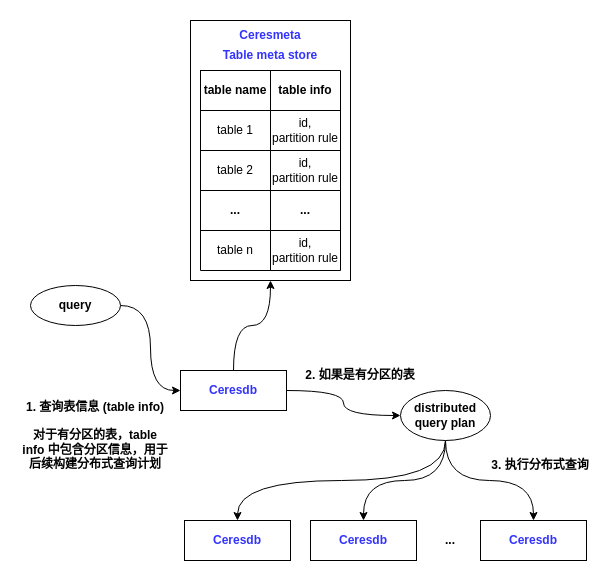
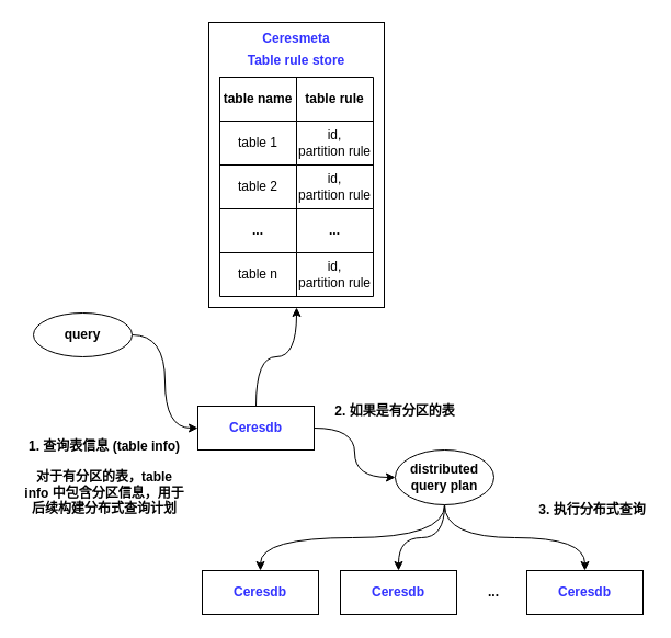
  <mxCell id="0" />
  <mxCell id="1" parent="0" />
  <mxCell id="2" value="" style="rounded=0;whiteSpace=wrap;html=1;" vertex="1" parent="1"><mxGeometry x="190" y="20" width="160" height="260" as="geometry" /></mxCell>
  <mxCell id="3" value="" style="shape=table;startSize=0;container=1;collapsible=0;childLayout=tableLayout;" vertex="1" parent="1"><mxGeometry x="200" y="70" width="140" height="120" as="geometry" /></mxCell>
  <mxCell id="4" value="" style="shape=tableRow;horizontal=0;startSize=0;swimlaneHead=0;swimlaneBody=0;strokeColor=inherit;top=0;left=0;bottom=0;right=0;collapsible=0;dropTarget=0;fillColor=none;points=[[0,0.5],[1,0.5]];portConstraint=eastwest;" vertex="1" parent="3"><mxGeometry width="140" height="40" as="geometry" /></mxCell>
  <mxCell id="5" value="&lt;b&gt;table name&lt;/b&gt;" style="shape=partialRectangle;html=1;whiteSpace=wrap;connectable=0;strokeColor=inherit;overflow=hidden;fillColor=none;top=0;left=0;bottom=0;right=0;pointerEvents=1;" vertex="1" parent="4"><mxGeometry width="70" height="40" as="geometry"><mxRectangle width="70" height="40" as="alternateBounds" /></mxGeometry></mxCell>
- <mxCell id="6" value="&lt;b&gt;table info&lt;/b&gt;" style="shape=partialRectangle;html=1;whiteSpace=wrap;connectable=0;strokeColor=inherit;overflow=hidden;fillColor=none;top=0;left=0;bottom=0;right=0;pointerEvents=1;" vertex="1" parent="4"><mxGeometry x="70" width="70" height="40" as="geometry"><mxRectangle width="70" height="40" as="alternateBounds" /></mxGeometry></mxCell>
+ <mxCell id="6" value="&lt;b&gt;table rule&lt;/b&gt;" style="shape=partialRectangle;html=1;whiteSpace=wrap;connectable=0;strokeColor=inherit;overflow=hidden;fillColor=none;top=0;left=0;bottom=0;right=0;pointerEvents=1;" vertex="1" parent="4"><mxGeometry x="70" width="70" height="40" as="geometry"><mxRectangle width="70" height="40" as="alternateBounds" /></mxGeometry></mxCell>
  <mxCell id="7" value="" style="shape=tableRow;horizontal=0;startSize=0;swimlaneHead=0;swimlaneBody=0;strokeColor=inherit;top=0;left=0;bottom=0;right=0;collapsible=0;dropTarget=0;fillColor=none;points=[[0,0.5],[1,0.5]];portConstraint=eastwest;" vertex="1" parent="3"><mxGeometry y="40" width="140" height="40" as="geometry" /></mxCell>
  <mxCell id="8" value="table 1" style="shape=partialRectangle;html=1;whiteSpace=wrap;connectable=0;strokeColor=inherit;overflow=hidden;fillColor=none;top=0;left=0;bottom=0;right=0;pointerEvents=1;" vertex="1" parent="7"><mxGeometry width="70" height="40" as="geometry"><mxRectangle width="70" height="40" as="alternateBounds" /></mxGeometry></mxCell>
  <mxCell id="9" value="&lt;div&gt;id, &lt;br&gt;&lt;/div&gt;&lt;div&gt;partition rule&lt;br&gt;&lt;/div&gt;" style="shape=partialRectangle;html=1;whiteSpace=wrap;connectable=0;strokeColor=inherit;overflow=hidden;fillColor=none;top=0;left=0;bottom=0;right=0;pointerEvents=1;" vertex="1" parent="7"><mxGeometry x="70" width="70" height="40" as="geometry"><mxRectangle width="70" height="40" as="alternateBounds" /></mxGeometry></mxCell>
  <mxCell id="10" value="" style="shape=tableRow;horizontal=0;startSize=0;swimlaneHead=0;swimlaneBody=0;strokeColor=inherit;top=0;left=0;bottom=0;right=0;collapsible=0;dropTarget=0;fillColor=none;points=[[0,0.5],[1,0.5]];portConstraint=eastwest;" vertex="1" parent="3"><mxGeometry y="80" width="140" height="40" as="geometry" /></mxCell>
  <mxCell id="11" value="table 2" style="shape=partialRectangle;html=1;whiteSpace=wrap;connectable=0;strokeColor=inherit;overflow=hidden;fillColor=none;top=0;left=0;bottom=0;right=0;pointerEvents=1;" vertex="1" parent="10"><mxGeometry width="70" height="40" as="geometry"><mxRectangle width="70" height="40" as="alternateBounds" /></mxGeometry></mxCell>
  <mxCell id="12" value="&lt;div&gt;id, &lt;br&gt;&lt;/div&gt;&lt;div&gt;partition rule&lt;br&gt;&lt;/div&gt;" style="shape=partialRectangle;html=1;whiteSpace=wrap;connectable=0;strokeColor=inherit;overflow=hidden;fillColor=none;top=0;left=0;bottom=0;right=0;pointerEvents=1;" vertex="1" parent="10"><mxGeometry x="70" width="70" height="40" as="geometry"><mxRectangle width="70" height="40" as="alternateBounds" /></mxGeometry></mxCell>
  <mxCell id="13" value="" style="shape=table;startSize=0;container=1;collapsible=0;childLayout=tableLayout;" vertex="1" parent="1"><mxGeometry x="200" y="190" width="140" height="80" as="geometry" /></mxCell>
  <mxCell id="14" value="" style="shape=tableRow;horizontal=0;startSize=0;swimlaneHead=0;swimlaneBody=0;strokeColor=inherit;top=0;left=0;bottom=0;right=0;collapsible=0;dropTarget=0;fillColor=none;points=[[0,0.5],[1,0.5]];portConstraint=eastwest;" vertex="1" parent="13"><mxGeometry width="140" height="40" as="geometry" /></mxCell>
  <mxCell id="15" value="&lt;b&gt;...&lt;/b&gt;" style="shape=partialRectangle;html=1;whiteSpace=wrap;connectable=0;strokeColor=inherit;overflow=hidden;fillColor=none;top=0;left=0;bottom=0;right=0;pointerEvents=1;" vertex="1" parent="14"><mxGeometry width="70" height="40" as="geometry"><mxRectangle width="70" height="40" as="alternateBounds" /></mxGeometry></mxCell>
  <mxCell id="16" value="&lt;b&gt;...&lt;/b&gt;" style="shape=partialRectangle;html=1;whiteSpace=wrap;connectable=0;strokeColor=inherit;overflow=hidden;fillColor=none;top=0;left=0;bottom=0;right=0;pointerEvents=1;" vertex="1" parent="14"><mxGeometry x="70" width="70" height="40" as="geometry"><mxRectangle width="70" height="40" as="alternateBounds" /></mxGeometry></mxCell>
  <mxCell id="17" value="" style="shape=tableRow;horizontal=0;startSize=0;swimlaneHead=0;swimlaneBody=0;strokeColor=inherit;top=0;left=0;bottom=0;right=0;collapsible=0;dropTarget=0;fillColor=none;points=[[0,0.5],[1,0.5]];portConstraint=eastwest;" vertex="1" parent="13"><mxGeometry y="40" width="140" height="40" as="geometry" /></mxCell>
  <mxCell id="18" value="table n" style="shape=partialRectangle;html=1;whiteSpace=wrap;connectable=0;strokeColor=inherit;overflow=hidden;fillColor=none;top=0;left=0;bottom=0;right=0;pointerEvents=1;" vertex="1" parent="17"><mxGeometry width="70" height="40" as="geometry"><mxRectangle width="70" height="40" as="alternateBounds" /></mxGeometry></mxCell>
  <mxCell id="19" value="&lt;div&gt;id, &lt;br&gt;&lt;/div&gt;&lt;div&gt;partition rule&lt;br&gt;&lt;/div&gt;" style="shape=partialRectangle;html=1;whiteSpace=wrap;connectable=0;strokeColor=inherit;overflow=hidden;fillColor=none;top=0;left=0;bottom=0;right=0;pointerEvents=1;" vertex="1" parent="17"><mxGeometry x="70" width="70" height="40" as="geometry"><mxRectangle width="70" height="40" as="alternateBounds" /></mxGeometry></mxCell>
- <mxCell id="20" value="&lt;font color=&quot;#3333ff&quot;&gt;&lt;b&gt;Table meta store&lt;/b&gt;&lt;/font&gt;" style="text;html=1;strokeColor=none;fillColor=none;align=center;verticalAlign=middle;whiteSpace=wrap;rounded=0;" vertex="1" parent="1"><mxGeometry x="220" y="40" width="100" height="30" as="geometry" /></mxCell>
+ <mxCell id="20" value="&lt;font color=&quot;#3333ff&quot;&gt;&lt;b&gt;Table rule store&lt;/b&gt;&lt;/font&gt;" style="text;html=1;strokeColor=none;fillColor=none;align=center;verticalAlign=middle;whiteSpace=wrap;rounded=0;" vertex="1" parent="1"><mxGeometry x="220" y="40" width="100" height="30" as="geometry" /></mxCell>
  <mxCell id="21" style="edgeStyle=orthogonalEdgeStyle;rounded=0;orthogonalLoop=1;jettySize=auto;html=1;exitX=0.5;exitY=0;exitDx=0;exitDy=0;entryX=0.5;entryY=1;entryDx=0;entryDy=0;curved=1;" edge="1" parent="1" source="23" target="2"><mxGeometry relative="1" as="geometry" /></mxCell>
  <mxCell id="22" style="edgeStyle=orthogonalEdgeStyle;rounded=0;orthogonalLoop=1;jettySize=auto;html=1;exitX=1;exitY=0.5;exitDx=0;exitDy=0;entryX=0;entryY=0.5;entryDx=0;entryDy=0;curved=1;" edge="1" parent="1" source="23" target="31"><mxGeometry relative="1" as="geometry" /></mxCell>
  <mxCell id="23" value="&lt;font color=&quot;#3333ff&quot;&gt;&lt;b&gt;Ceresdb&lt;/b&gt;&lt;/font&gt;" style="rounded=0;whiteSpace=wrap;html=1;" vertex="1" parent="1"><mxGeometry x="180" y="370" width="106" height="40" as="geometry" /></mxCell>
  <mxCell id="24" style="edgeStyle=orthogonalEdgeStyle;rounded=0;orthogonalLoop=1;jettySize=auto;html=1;exitX=1;exitY=0.5;exitDx=0;exitDy=0;entryX=0;entryY=0.5;entryDx=0;entryDy=0;curved=1;" edge="1" parent="1" source="25" target="23"><mxGeometry relative="1" as="geometry" /></mxCell>
  <mxCell id="25" value="&lt;b&gt;query&lt;/b&gt;" style="ellipse;whiteSpace=wrap;html=1;" vertex="1" parent="1"><mxGeometry x="30" y="285" width="90" height="40" as="geometry" /></mxCell>
  <mxCell id="26" value="&lt;font color=&quot;#3333ff&quot;&gt;&lt;b&gt;Ceresmeta&lt;/b&gt;&lt;/font&gt;" style="text;html=1;strokeColor=none;fillColor=none;align=center;verticalAlign=middle;whiteSpace=wrap;rounded=0;" vertex="1" parent="1"><mxGeometry x="220" y="20" width="100" height="30" as="geometry" /></mxCell>
  <mxCell id="27" value="&lt;div&gt;&lt;b&gt;1. 查询表信息 (table info)&lt;br&gt;&lt;/b&gt;&lt;/div&gt;&lt;div&gt;&lt;b&gt;&lt;br&gt;&lt;/b&gt;&lt;/div&gt;&lt;div&gt;&lt;b&gt;对于有分区的表，table info 中包含分区信息，用于后续构建分布式查询计划 &lt;br&gt;&lt;/b&gt;&lt;/div&gt;" style="text;html=1;strokeColor=none;fillColor=none;align=center;verticalAlign=middle;whiteSpace=wrap;rounded=0;" vertex="1" parent="1"><mxGeometry x="20" y="420" width="150" height="30" as="geometry" /></mxCell>
  <mxCell id="28" style="edgeStyle=orthogonalEdgeStyle;rounded=0;orthogonalLoop=1;jettySize=auto;html=1;exitX=0.5;exitY=1;exitDx=0;exitDy=0;entryX=0.5;entryY=0;entryDx=0;entryDy=0;curved=1;" edge="1" parent="1" source="31" target="33"><mxGeometry relative="1" as="geometry" /></mxCell>
  <mxCell id="29" style="edgeStyle=orthogonalEdgeStyle;rounded=0;orthogonalLoop=1;jettySize=auto;html=1;exitX=0.5;exitY=1;exitDx=0;exitDy=0;curved=1;" edge="1" parent="1" source="31" target="34"><mxGeometry relative="1" as="geometry" /></mxCell>
  <mxCell id="30" style="edgeStyle=orthogonalEdgeStyle;rounded=0;orthogonalLoop=1;jettySize=auto;html=1;exitX=0.5;exitY=1;exitDx=0;exitDy=0;curved=1;" edge="1" parent="1" source="31" target="35"><mxGeometry relative="1" as="geometry" /></mxCell>
- <mxCell id="31" value="&lt;div&gt;&lt;b&gt;distributed&lt;/b&gt;&lt;/div&gt;&lt;div&gt;&lt;b&gt;query plan&lt;br&gt;&lt;/b&gt;&lt;/div&gt;" style="ellipse;whiteSpace=wrap;html=1;" vertex="1" parent="1"><mxGeometry x="400" y="390" width="90" height="50" as="geometry" /></mxCell>
+ <mxCell id="31" value="&lt;div&gt;&lt;b&gt;distributed&lt;/b&gt;&lt;/div&gt;&lt;div&gt;&lt;b&gt;query plan&lt;br&gt;&lt;/b&gt;&lt;/div&gt;" style="ellipse;whiteSpace=wrap;html=1;" vertex="1" parent="1"><mxGeometry x="360" y="410" width="90" height="50" as="geometry" /></mxCell>
  <mxCell id="32" value="&lt;b&gt;2. 如果是有分区的表&lt;/b&gt;" style="text;html=1;strokeColor=none;fillColor=none;align=center;verticalAlign=middle;whiteSpace=wrap;rounded=0;" vertex="1" parent="1"><mxGeometry x="290" y="360" width="140" height="30" as="geometry" /></mxCell>
  <mxCell id="33" value="&lt;font color=&quot;#3333ff&quot;&gt;&lt;b&gt;Ceresdb&lt;/b&gt;&lt;/font&gt;" style="rounded=0;whiteSpace=wrap;html=1;" vertex="1" parent="1"><mxGeometry x="184" y="520" width="106" height="40" as="geometry" /></mxCell>
  <mxCell id="34" value="&lt;font color=&quot;#3333ff&quot;&gt;&lt;b&gt;Ceresdb&lt;/b&gt;&lt;/font&gt;" style="rounded=0;whiteSpace=wrap;html=1;" vertex="1" parent="1"><mxGeometry x="310" y="520" width="106" height="40" as="geometry" /></mxCell>
  <mxCell id="35" value="&lt;font color=&quot;#3333ff&quot;&gt;&lt;b&gt;Ceresdb&lt;/b&gt;&lt;/font&gt;" style="rounded=0;whiteSpace=wrap;html=1;" vertex="1" parent="1"><mxGeometry x="480" y="520" width="106" height="40" as="geometry" /></mxCell>
  <mxCell id="36" value="&lt;b&gt;...&lt;/b&gt;" style="text;html=1;strokeColor=none;fillColor=none;align=center;verticalAlign=middle;whiteSpace=wrap;rounded=0;" vertex="1" parent="1"><mxGeometry x="420" y="525" width="60" height="30" as="geometry" /></mxCell>
  <mxCell id="37" value="&lt;b&gt;3. 执行分布式查询&lt;/b&gt;" style="text;html=1;strokeColor=none;fillColor=none;align=center;verticalAlign=middle;whiteSpace=wrap;rounded=0;" vertex="1" parent="1"><mxGeometry x="490" y="450" width="100" height="30" as="geometry" /></mxCell>
